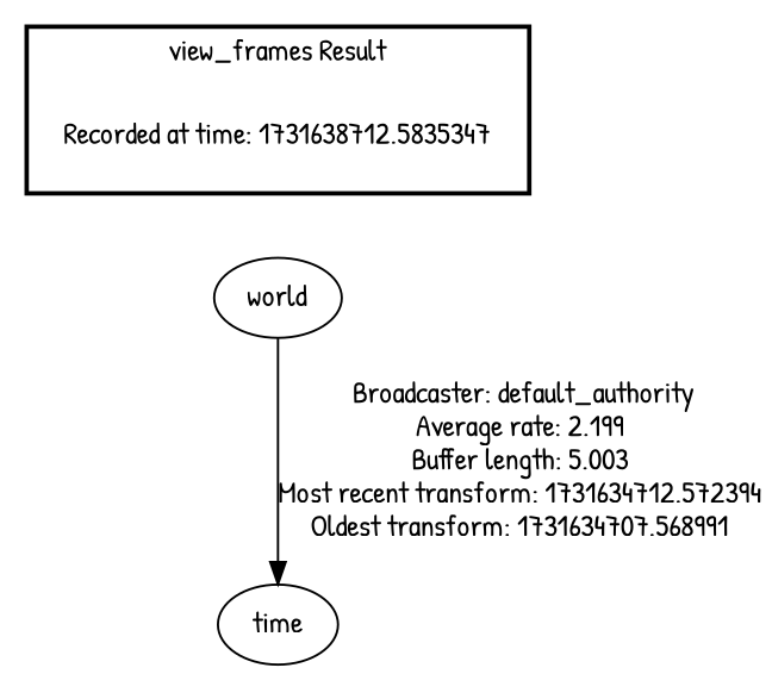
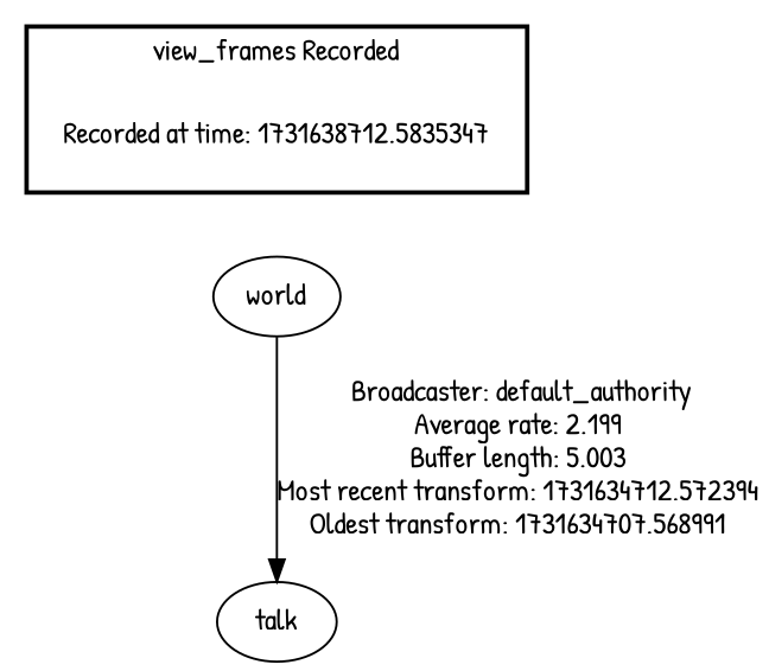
  digraph {
    fontname="Patrick Hand"
    node [fontname="Patrick Hand"]
    edge [fontname="Patrick Hand"]
    n1 [label="Recorded at time: 1731638712.5835347" shape=plaintext]
    world
-   talk [label=time]
+   talk
    subgraph cluster_1 {
      color=black
-     label="view_frames Result"
+     label="view_frames Recorded"
      style=bold
      n1
    }
    n1 -> world [style=invis]
    world -> talk [label=" Broadcaster: default_authority\nAverage rate: 2.199\nBuffer length: 5.003\nMost recent transform: 1731634712.572394\nOldest transform: 1731634707.568991\n"]
  }
